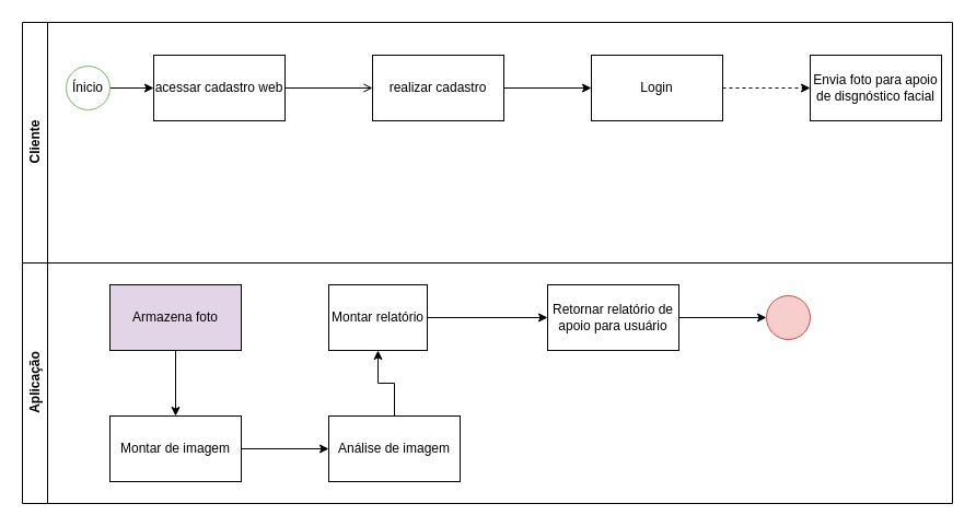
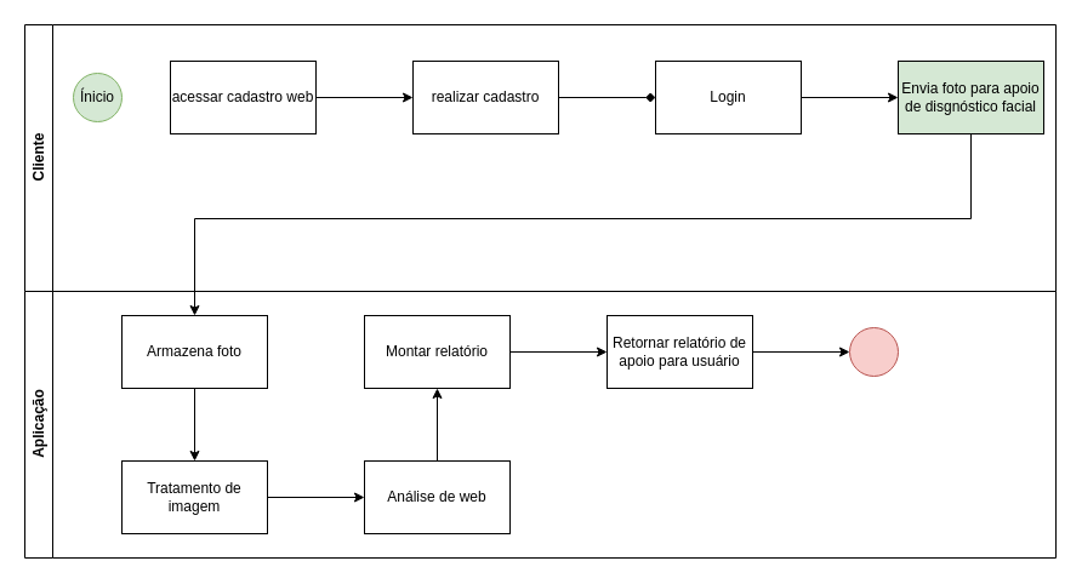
  <mxCell id="0" />
  <mxCell id="1" parent="0" />
- <mxCell id="2" value="" style="edgeStyle=orthogonalEdgeStyle;rounded=0;orthogonalLoop=1;jettySize=auto;html=1;" parent="1" source="3" target="5" edge="1"><mxGeometry relative="1" as="geometry" /></mxCell>
- <mxCell id="3" value="Ínicio" style="ellipse;whiteSpace=wrap;html=1;aspect=fixed;fillColor=#ffffff;strokeColor=#82b366;" parent="1" vertex="1"><mxGeometry x="60" y="60" width="40" height="40" as="geometry" /></mxCell>
- <mxCell id="4" value="" style="edgeStyle=orthogonalEdgeStyle;rounded=0;orthogonalLoop=1;jettySize=auto;html=1;endArrow=open;" parent="1" source="5" target="8" edge="1"><mxGeometry relative="1" as="geometry" /></mxCell>
+ <mxCell id="3" value="Ínicio" style="ellipse;whiteSpace=wrap;html=1;aspect=fixed;fillColor=#d5e8d4;strokeColor=#82b366;" parent="1" vertex="1"><mxGeometry x="60" y="60" width="40" height="40" as="geometry" /></mxCell>
+ <mxCell id="4" value="" style="edgeStyle=orthogonalEdgeStyle;rounded=0;orthogonalLoop=1;jettySize=auto;html=1;" parent="1" source="5" target="8" edge="1"><mxGeometry relative="1" as="geometry" /></mxCell>
  <mxCell id="5" value="acessar cadastro web" style="whiteSpace=wrap;html=1;" parent="1" vertex="1"><mxGeometry x="140" y="50" width="120" height="60" as="geometry" /></mxCell>
  <mxCell id="6" value="Cliente" style="swimlane;horizontal=0;whiteSpace=wrap;html=1;" parent="1" vertex="1"><mxGeometry width="850" height="220" as="geometry" x="20" y="20" /></mxCell>
- <mxCell id="7" value="" style="edgeStyle=orthogonalEdgeStyle;rounded=0;orthogonalLoop=1;jettySize=auto;html=1;" parent="6" source="8" target="10" edge="1"><mxGeometry relative="1" as="geometry" /></mxCell>
+ <mxCell id="7" value="" style="edgeStyle=orthogonalEdgeStyle;rounded=0;orthogonalLoop=1;jettySize=auto;html=1;endArrow=diamond;" parent="6" source="8" target="10" edge="1"><mxGeometry relative="1" as="geometry" /></mxCell>
  <mxCell id="8" value="realizar cadastro" style="whiteSpace=wrap;html=1;" parent="6" vertex="1"><mxGeometry x="320" y="30" width="120" height="60" as="geometry" /></mxCell>
- <mxCell id="9" value="" style="edgeStyle=orthogonalEdgeStyle;rounded=0;orthogonalLoop=1;jettySize=auto;html=1;dashed=1;" parent="6" source="10" target="11" edge="1"><mxGeometry relative="1" as="geometry" /></mxCell>
+ <mxCell id="9" value="" style="edgeStyle=orthogonalEdgeStyle;rounded=0;orthogonalLoop=1;jettySize=auto;html=1;" parent="6" source="10" target="11" edge="1"><mxGeometry relative="1" as="geometry" /></mxCell>
  <mxCell id="10" value="Login" style="whiteSpace=wrap;html=1;" parent="6" vertex="1"><mxGeometry x="520" y="30" width="120" height="60" as="geometry" /></mxCell>
- <mxCell id="11" value="Envia foto para apoio de disgnóstico facial" style="whiteSpace=wrap;html=1;" parent="6" vertex="1"><mxGeometry x="720" y="30" width="120" height="60" as="geometry" /></mxCell>
+ <mxCell id="11" value="Envia foto para apoio de disgnóstico facial" style="whiteSpace=wrap;html=1;fillColor=#d5e8d4;" parent="6" vertex="1"><mxGeometry x="720" y="30" width="120" height="60" as="geometry" /></mxCell>
  <mxCell id="12" value="Aplicação" style="swimlane;horizontal=0;whiteSpace=wrap;html=1;" parent="1" vertex="1"><mxGeometry y="240" width="850" height="220" as="geometry" x="20" /></mxCell>
  <mxCell id="13" value="" style="edgeStyle=orthogonalEdgeStyle;rounded=0;orthogonalLoop=1;jettySize=auto;html=1;" parent="12" source="14" target="16" edge="1"><mxGeometry relative="1" as="geometry" /></mxCell>
- <mxCell id="14" value="Armazena foto" style="whiteSpace=wrap;html=1;fillColor=#e1d5e7;" parent="12" vertex="1"><mxGeometry x="80" y="20" width="120" height="60" as="geometry" /></mxCell>
+ <mxCell id="14" value="Armazena foto" style="whiteSpace=wrap;html=1;" parent="12" vertex="1"><mxGeometry x="80" y="20" width="120" height="60" as="geometry" /></mxCell>
  <mxCell id="15" value="" style="edgeStyle=orthogonalEdgeStyle;rounded=0;orthogonalLoop=1;jettySize=auto;html=1;" parent="12" source="16" target="18" edge="1"><mxGeometry relative="1" as="geometry" /></mxCell>
- <mxCell id="16" value="Montar de imagem" style="whiteSpace=wrap;html=1;" parent="12" vertex="1"><mxGeometry x="80" y="140" width="120" height="60" as="geometry" /></mxCell>
+ <mxCell id="16" value="Tratamento de imagem" style="whiteSpace=wrap;html=1;" parent="12" vertex="1"><mxGeometry x="80" y="140" width="120" height="60" as="geometry" /></mxCell>
  <mxCell id="17" value="" style="edgeStyle=orthogonalEdgeStyle;rounded=0;orthogonalLoop=1;jettySize=auto;html=1;" parent="12" source="18" target="20" edge="1"><mxGeometry relative="1" as="geometry" /></mxCell>
- <mxCell id="18" value="Análise de imagem" style="whiteSpace=wrap;html=1;" parent="12" vertex="1"><mxGeometry x="280" y="140" width="120" height="60" as="geometry" /></mxCell>
+ <mxCell id="18" value="Análise de web" style="whiteSpace=wrap;html=1;" parent="12" vertex="1"><mxGeometry x="280" y="140" width="120" height="60" as="geometry" /></mxCell>
  <mxCell id="19" value="" style="edgeStyle=orthogonalEdgeStyle;rounded=0;orthogonalLoop=1;jettySize=auto;html=1;" parent="12" source="20" target="22" edge="1"><mxGeometry relative="1" as="geometry" /></mxCell>
- <mxCell id="20" value="Montar relatório" style="whiteSpace=wrap;html=1;" parent="12" vertex="1"><mxGeometry x="280" y="20" width="90" height="60" as="geometry" /></mxCell>
+ <mxCell id="20" value="Montar relatório" style="whiteSpace=wrap;html=1;" parent="12" vertex="1"><mxGeometry x="280" y="20" width="120" height="60" as="geometry" /></mxCell>
  <mxCell id="21" value="" style="edgeStyle=orthogonalEdgeStyle;rounded=0;orthogonalLoop=1;jettySize=auto;html=1;" parent="12" source="22" target="23" edge="1"><mxGeometry relative="1" as="geometry" /></mxCell>
  <mxCell id="22" value="Retornar relatório de apoio para usuário" style="whiteSpace=wrap;html=1;" parent="12" vertex="1"><mxGeometry x="480" y="20" width="120" height="60" as="geometry" /></mxCell>
  <mxCell id="23" value="" style="ellipse;whiteSpace=wrap;html=1;fillColor=#f8cecc;strokeColor=#b85450;" parent="12" vertex="1"><mxGeometry x="680" y="30" width="40" height="40" as="geometry" /></mxCell>
+ <mxCell id="24" style="edgeStyle=orthogonalEdgeStyle;rounded=0;orthogonalLoop=1;jettySize=auto;html=1;entryX=0.5;entryY=0;entryDx=0;entryDy=0;" parent="1" source="11" target="14" edge="1"><mxGeometry relative="1" as="geometry"><Array as="points"><mxPoint x="800" y="180" /><mxPoint x="160" y="180" /></Array></mxGeometry></mxCell>
